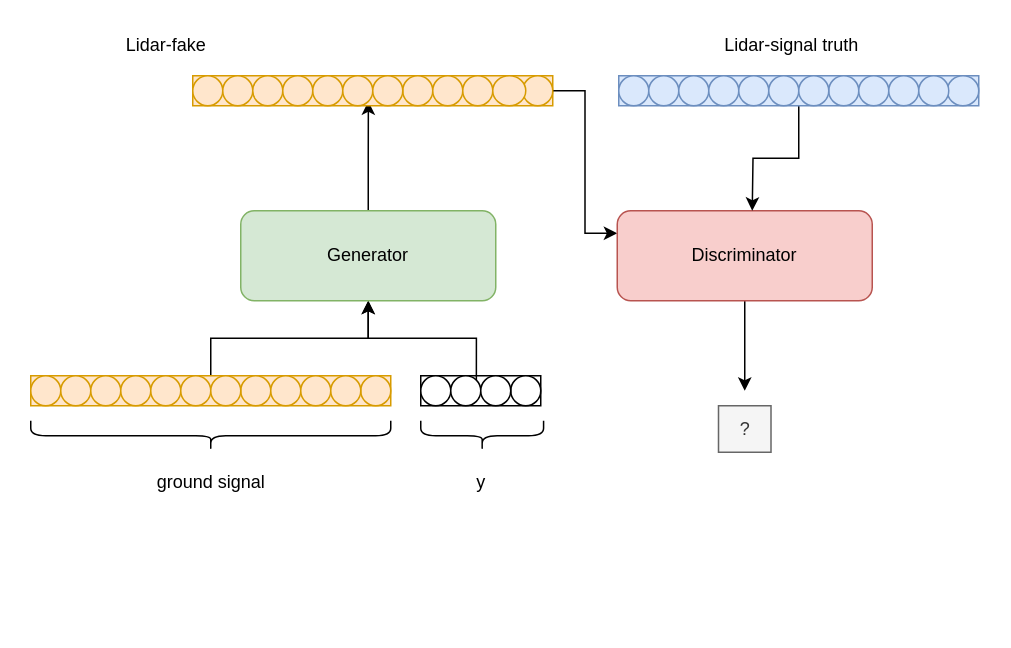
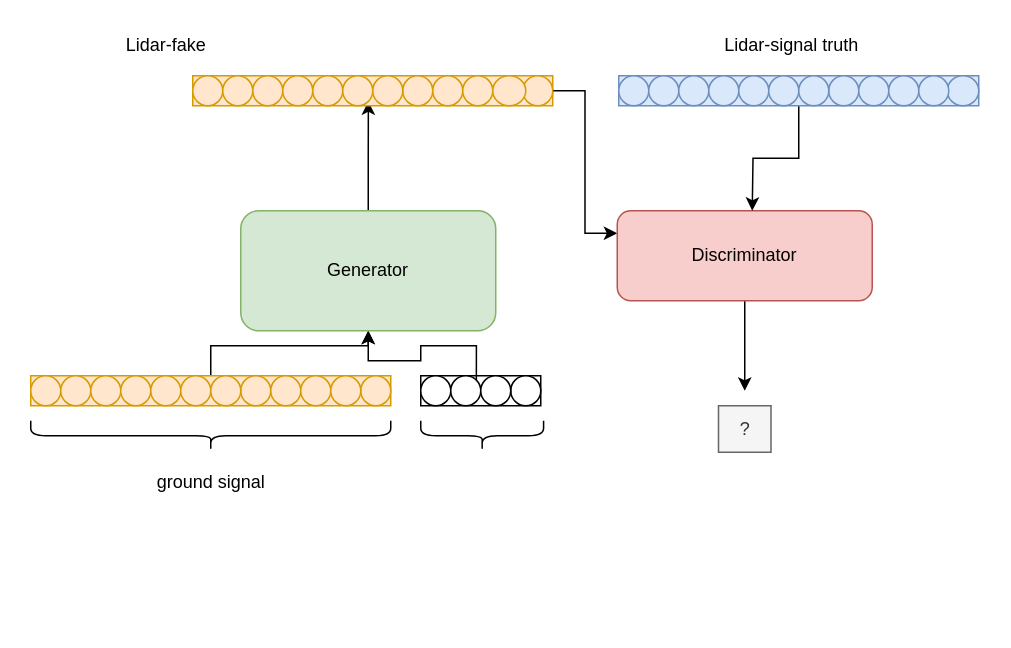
  <mxCell id="0" />
  <mxCell id="1" parent="0" />
  <mxCell id="2" style="edgeStyle=orthogonalEdgeStyle;rounded=0;orthogonalLoop=1;jettySize=auto;html=1;exitX=0.5;exitY=0;exitDx=0;exitDy=0;entryX=0.5;entryY=1;entryDx=0;entryDy=0;" edge="1" parent="1" source="3" target="25"><mxGeometry relative="1" as="geometry" /></mxCell>
  <mxCell id="3" value="" style="rounded=0;whiteSpace=wrap;html=1;fillColor=#ffe6cc;strokeColor=#d79b00;" vertex="1" parent="1"><mxGeometry x="20" y="250" width="240" height="20" as="geometry" /></mxCell>
  <mxCell id="4" value="" style="rounded=0;whiteSpace=wrap;html=1;" vertex="1" parent="1"><mxGeometry x="280" y="250" width="80" height="20" as="geometry" /></mxCell>
  <mxCell id="5" value="" style="ellipse;whiteSpace=wrap;html=1;fillColor=#ffe6cc;strokeColor=#d79b00;" vertex="1" parent="1"><mxGeometry x="20" y="250" width="20" height="20" as="geometry" /></mxCell>
  <mxCell id="6" value="" style="ellipse;whiteSpace=wrap;html=1;fillColor=#ffe6cc;strokeColor=#d79b00;" vertex="1" parent="1"><mxGeometry x="40" y="250" width="20" height="20" as="geometry" /></mxCell>
  <mxCell id="7" value="" style="ellipse;whiteSpace=wrap;html=1;fillColor=#ffe6cc;strokeColor=#d79b00;" vertex="1" parent="1"><mxGeometry x="60" y="250" width="20" height="20" as="geometry" /></mxCell>
  <mxCell id="8" value="" style="ellipse;whiteSpace=wrap;html=1;fillColor=#ffe6cc;strokeColor=#d79b00;" vertex="1" parent="1"><mxGeometry x="80" y="250" width="20" height="20" as="geometry" /></mxCell>
  <mxCell id="9" value="" style="ellipse;whiteSpace=wrap;html=1;fillColor=#ffe6cc;strokeColor=#d79b00;" vertex="1" parent="1"><mxGeometry x="100" y="250" width="20" height="20" as="geometry" /></mxCell>
  <mxCell id="10" value="" style="ellipse;whiteSpace=wrap;html=1;fillColor=#ffe6cc;strokeColor=#d79b00;" vertex="1" parent="1"><mxGeometry x="120" y="250" width="20" height="20" as="geometry" /></mxCell>
  <mxCell id="11" value="" style="ellipse;whiteSpace=wrap;html=1;fillColor=#ffe6cc;strokeColor=#d79b00;" vertex="1" parent="1"><mxGeometry x="160" y="250" width="20" height="20" as="geometry" /></mxCell>
  <mxCell id="12" value="" style="ellipse;whiteSpace=wrap;html=1;fillColor=#ffe6cc;strokeColor=#d79b00;" vertex="1" parent="1"><mxGeometry x="140" y="250" width="20" height="20" as="geometry" /></mxCell>
  <mxCell id="13" value="" style="ellipse;whiteSpace=wrap;html=1;fillColor=#ffe6cc;strokeColor=#d79b00;" vertex="1" parent="1"><mxGeometry x="180" y="250" width="20" height="20" as="geometry" /></mxCell>
  <mxCell id="14" value="" style="ellipse;whiteSpace=wrap;html=1;fillColor=#ffe6cc;strokeColor=#d79b00;" vertex="1" parent="1"><mxGeometry x="200" y="250" width="20" height="20" as="geometry" /></mxCell>
  <mxCell id="15" value="" style="ellipse;whiteSpace=wrap;html=1;fillColor=#ffe6cc;strokeColor=#d79b00;" vertex="1" parent="1"><mxGeometry x="240" y="250" width="20" height="20" as="geometry" /></mxCell>
  <mxCell id="16" value="" style="ellipse;whiteSpace=wrap;html=1;fillColor=#ffe6cc;strokeColor=#d79b00;" vertex="1" parent="1"><mxGeometry x="220" y="250" width="20" height="20" as="geometry" /></mxCell>
  <mxCell id="17" value="" style="ellipse;whiteSpace=wrap;html=1;" vertex="1" parent="1"><mxGeometry x="280" y="250" width="20" height="20" as="geometry" /></mxCell>
  <mxCell id="18" style="edgeStyle=orthogonalEdgeStyle;rounded=0;orthogonalLoop=1;jettySize=auto;html=1;exitX=1;exitY=0;exitDx=0;exitDy=0;entryX=0.5;entryY=1;entryDx=0;entryDy=0;" edge="1" parent="1" source="19" target="25"><mxGeometry relative="1" as="geometry" /></mxCell>
  <mxCell id="19" value="" style="ellipse;whiteSpace=wrap;html=1;" vertex="1" parent="1"><mxGeometry x="300" y="250" width="20" height="20" as="geometry" /></mxCell>
  <mxCell id="20" value="" style="ellipse;whiteSpace=wrap;html=1;" vertex="1" parent="1"><mxGeometry x="340" y="250" width="20" height="20" as="geometry" /></mxCell>
  <mxCell id="21" value="" style="ellipse;whiteSpace=wrap;html=1;" vertex="1" parent="1"><mxGeometry x="320" y="250" width="20" height="20" as="geometry" /></mxCell>
  <mxCell id="22" value="" style="shape=curlyBracket;whiteSpace=wrap;html=1;rounded=1;flipH=1;rotation=90;" vertex="1" parent="1"><mxGeometry x="130" y="170" width="20" height="240" as="geometry" /></mxCell>
  <mxCell id="23" value="" style="shape=curlyBracket;whiteSpace=wrap;html=1;rounded=1;flipH=1;rotation=90;" vertex="1" parent="1"><mxGeometry x="310.95" y="249.07" width="20" height="81.88" as="geometry" /></mxCell>
  <mxCell id="24" style="edgeStyle=orthogonalEdgeStyle;rounded=0;orthogonalLoop=1;jettySize=auto;html=1;exitX=0.5;exitY=0;exitDx=0;exitDy=0;entryX=1;entryY=1;entryDx=0;entryDy=0;" edge="1" parent="1" source="25" target="34"><mxGeometry relative="1" as="geometry" /></mxCell>
- <mxCell id="25" value="Generator" style="rounded=1;whiteSpace=wrap;html=1;fillColor=#d5e8d4;strokeColor=#82b366;" vertex="1" parent="1"><mxGeometry x="160" y="140" width="170" height="60" as="geometry" /></mxCell>
+ <mxCell id="25" value="Generator" style="rounded=1;whiteSpace=wrap;html=1;fillColor=#d5e8d4;strokeColor=#82b366;" vertex="1" parent="1"><mxGeometry x="160" y="140" width="170" height="80" as="geometry" /></mxCell>
  <mxCell id="26" value="ground signal" style="text;html=1;resizable=0;autosize=1;align=center;verticalAlign=middle;points=[];fillColor=none;strokeColor=none;rounded=0;" vertex="1" parent="1"><mxGeometry x="90" y="310.95" width="100" height="20" as="geometry" /></mxCell>
- <mxCell id="27" value="y" style="text;html=1;resizable=0;autosize=1;align=center;verticalAlign=middle;points=[];fillColor=none;strokeColor=none;rounded=0;" vertex="1" parent="1"><mxGeometry x="310" y="310.95" width="20" height="20" as="geometry" /></mxCell>
  <mxCell id="28" value="" style="rounded=0;whiteSpace=wrap;html=1;fillColor=#ffe6cc;strokeColor=#d79b00;" vertex="1" parent="1"><mxGeometry x="128" y="50" width="240" height="20" as="geometry" /></mxCell>
  <mxCell id="29" value="" style="ellipse;whiteSpace=wrap;html=1;fillColor=#ffe6cc;strokeColor=#d79b00;" vertex="1" parent="1"><mxGeometry x="128" y="50" width="20" height="20" as="geometry" /></mxCell>
  <mxCell id="30" value="" style="ellipse;whiteSpace=wrap;html=1;fillColor=#ffe6cc;strokeColor=#d79b00;" vertex="1" parent="1"><mxGeometry x="148" y="50" width="20" height="20" as="geometry" /></mxCell>
  <mxCell id="31" value="" style="ellipse;whiteSpace=wrap;html=1;fillColor=#ffe6cc;strokeColor=#d79b00;" vertex="1" parent="1"><mxGeometry x="168" y="50" width="20" height="20" as="geometry" /></mxCell>
  <mxCell id="32" value="" style="ellipse;whiteSpace=wrap;html=1;fillColor=#ffe6cc;strokeColor=#d79b00;" vertex="1" parent="1"><mxGeometry x="188" y="50" width="20" height="20" as="geometry" /></mxCell>
  <mxCell id="33" value="" style="ellipse;whiteSpace=wrap;html=1;fillColor=#ffe6cc;strokeColor=#d79b00;" vertex="1" parent="1"><mxGeometry x="208" y="50" width="20" height="20" as="geometry" /></mxCell>
  <mxCell id="34" value="" style="ellipse;whiteSpace=wrap;html=1;fillColor=#ffe6cc;strokeColor=#d79b00;" vertex="1" parent="1"><mxGeometry x="228" y="50" width="20" height="20" as="geometry" /></mxCell>
  <mxCell id="35" value="" style="ellipse;whiteSpace=wrap;html=1;fillColor=#ffe6cc;strokeColor=#d79b00;" vertex="1" parent="1"><mxGeometry x="268" y="50" width="20" height="20" as="geometry" /></mxCell>
  <mxCell id="36" value="" style="ellipse;whiteSpace=wrap;html=1;fillColor=#ffe6cc;strokeColor=#d79b00;" vertex="1" parent="1"><mxGeometry x="248" y="50" width="20" height="20" as="geometry" /></mxCell>
  <mxCell id="37" value="" style="ellipse;whiteSpace=wrap;html=1;fillColor=#ffe6cc;strokeColor=#d79b00;" vertex="1" parent="1"><mxGeometry x="288" y="50" width="20" height="20" as="geometry" /></mxCell>
  <mxCell id="38" value="" style="ellipse;whiteSpace=wrap;html=1;fillColor=#ffe6cc;strokeColor=#d79b00;" vertex="1" parent="1"><mxGeometry x="308" y="50" width="20" height="20" as="geometry" /></mxCell>
  <mxCell id="39" style="edgeStyle=orthogonalEdgeStyle;rounded=0;orthogonalLoop=1;jettySize=auto;html=1;exitX=1;exitY=0.5;exitDx=0;exitDy=0;entryX=0;entryY=0.25;entryDx=0;entryDy=0;" edge="1" parent="1" source="40" target="44"><mxGeometry relative="1" as="geometry" /></mxCell>
  <mxCell id="40" value="" style="ellipse;whiteSpace=wrap;html=1;fillColor=#ffe6cc;strokeColor=#d79b00;" vertex="1" parent="1"><mxGeometry x="348" y="50" width="20" height="20" as="geometry" /></mxCell>
  <mxCell id="41" value="" style="ellipse;whiteSpace=wrap;html=1;fillColor=#ffe6cc;strokeColor=#d79b00;" vertex="1" parent="1"><mxGeometry x="328" y="50" width="22" height="20" as="geometry" /></mxCell>
  <mxCell id="42" value="Lidar-fake" style="text;html=1;resizable=0;autosize=1;align=center;verticalAlign=middle;points=[];fillColor=none;strokeColor=none;rounded=0;" vertex="1" parent="1"><mxGeometry x="75" y="20" width="70" height="20" as="geometry" /></mxCell>
  <mxCell id="43" style="edgeStyle=orthogonalEdgeStyle;rounded=0;orthogonalLoop=1;jettySize=auto;html=1;exitX=0.5;exitY=1;exitDx=0;exitDy=0;" edge="1" parent="1" source="44"><mxGeometry relative="1" as="geometry"><mxPoint x="496" y="260" as="targetPoint" /></mxGeometry></mxCell>
  <mxCell id="44" value="Discriminator" style="rounded=1;whiteSpace=wrap;html=1;fillColor=#f8cecc;strokeColor=#b85450;" vertex="1" parent="1"><mxGeometry x="411" y="140" width="170" height="60" as="geometry" /></mxCell>
  <mxCell id="45" style="edgeStyle=orthogonalEdgeStyle;rounded=0;orthogonalLoop=1;jettySize=auto;html=1;exitX=0.5;exitY=1;exitDx=0;exitDy=0;" edge="1" parent="1" source="46"><mxGeometry relative="1" as="geometry"><mxPoint x="501" y="140" as="targetPoint" /></mxGeometry></mxCell>
  <mxCell id="46" value="" style="rounded=0;whiteSpace=wrap;html=1;fillColor=#dae8fc;strokeColor=#6c8ebf;" vertex="1" parent="1"><mxGeometry x="412" y="50" width="240" height="20" as="geometry" /></mxCell>
  <mxCell id="47" value="" style="ellipse;whiteSpace=wrap;html=1;fillColor=#dae8fc;strokeColor=#6c8ebf;" vertex="1" parent="1"><mxGeometry x="412" y="50" width="20" height="20" as="geometry" /></mxCell>
  <mxCell id="48" value="" style="ellipse;whiteSpace=wrap;html=1;fillColor=#dae8fc;strokeColor=#6c8ebf;" vertex="1" parent="1"><mxGeometry x="432" y="50" width="20" height="20" as="geometry" /></mxCell>
  <mxCell id="49" value="" style="ellipse;whiteSpace=wrap;html=1;fillColor=#dae8fc;strokeColor=#6c8ebf;" vertex="1" parent="1"><mxGeometry x="452" y="50" width="20" height="20" as="geometry" /></mxCell>
  <mxCell id="50" value="" style="ellipse;whiteSpace=wrap;html=1;fillColor=#dae8fc;strokeColor=#6c8ebf;" vertex="1" parent="1"><mxGeometry x="472" y="50" width="20" height="20" as="geometry" /></mxCell>
  <mxCell id="51" value="" style="ellipse;whiteSpace=wrap;html=1;fillColor=#dae8fc;strokeColor=#6c8ebf;" vertex="1" parent="1"><mxGeometry x="492" y="50" width="20" height="20" as="geometry" /></mxCell>
  <mxCell id="52" value="" style="ellipse;whiteSpace=wrap;html=1;fillColor=#dae8fc;strokeColor=#6c8ebf;" vertex="1" parent="1"><mxGeometry x="512" y="50" width="20" height="20" as="geometry" /></mxCell>
  <mxCell id="53" value="" style="ellipse;whiteSpace=wrap;html=1;fillColor=#dae8fc;strokeColor=#6c8ebf;" vertex="1" parent="1"><mxGeometry x="552" y="50" width="20" height="20" as="geometry" /></mxCell>
  <mxCell id="54" value="" style="ellipse;whiteSpace=wrap;html=1;fillColor=#dae8fc;strokeColor=#6c8ebf;" vertex="1" parent="1"><mxGeometry x="532" y="50" width="20" height="20" as="geometry" /></mxCell>
  <mxCell id="55" value="" style="ellipse;whiteSpace=wrap;html=1;fillColor=#dae8fc;strokeColor=#6c8ebf;" vertex="1" parent="1"><mxGeometry x="572" y="50" width="20" height="20" as="geometry" /></mxCell>
  <mxCell id="56" value="" style="ellipse;whiteSpace=wrap;html=1;fillColor=#dae8fc;strokeColor=#6c8ebf;" vertex="1" parent="1"><mxGeometry x="592" y="50" width="20" height="20" as="geometry" /></mxCell>
  <mxCell id="57" value="" style="ellipse;whiteSpace=wrap;html=1;fillColor=#dae8fc;strokeColor=#6c8ebf;" vertex="1" parent="1"><mxGeometry x="631" y="50" width="21" height="20" as="geometry" /></mxCell>
  <mxCell id="58" value="" style="ellipse;whiteSpace=wrap;html=1;fillColor=#dae8fc;strokeColor=#6c8ebf;" vertex="1" parent="1"><mxGeometry x="612" y="50" width="20" height="20" as="geometry" /></mxCell>
  <mxCell id="59" value="Lidar-signal truth" style="text;html=1;resizable=0;autosize=1;align=center;verticalAlign=middle;points=[];fillColor=none;strokeColor=none;rounded=0;" vertex="1" parent="1"><mxGeometry x="472" y="20" width="110" height="20" as="geometry" /></mxCell>
  <mxCell id="60" value="?" style="rounded=0;whiteSpace=wrap;html=1;fillColor=#f5f5f5;fontColor=#333333;strokeColor=#666666;" vertex="1" parent="1"><mxGeometry x="478.5" y="270" width="35" height="31" as="geometry" /></mxCell>
